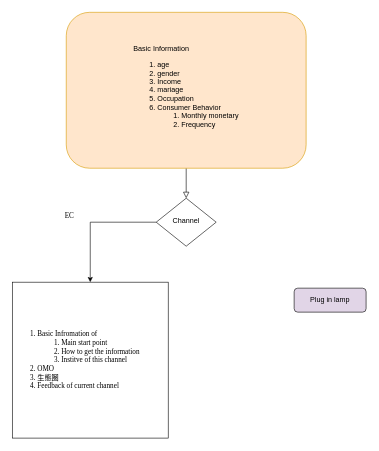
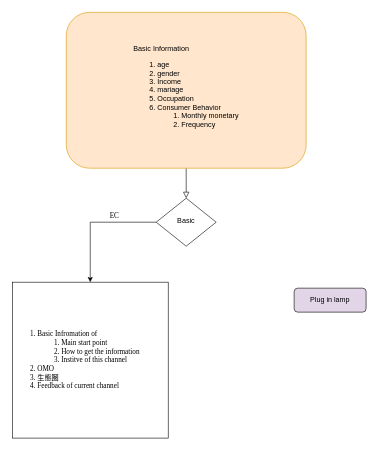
  <mxCell id="0" />
  <mxCell id="1" parent="0" />
  <mxCell id="2" value="" style="rounded=0;html=1;jettySize=auto;orthogonalLoop=1;fontSize=11;endArrow=block;endFill=0;endSize=8;strokeWidth=1;shadow=0;labelBackgroundColor=none;edgeStyle=orthogonalEdgeStyle;" parent="1" source="3" target="4" edge="1"><mxGeometry relative="1" as="geometry" /></mxCell>
  <mxCell id="3" value="&lt;div style=&quot;text-align: left&quot;&gt;&lt;span&gt;Basic Information&lt;/span&gt;&lt;/div&gt;&lt;ol&gt;&lt;li style=&quot;text-align: left&quot;&gt;age&lt;/li&gt;&lt;li style=&quot;text-align: left&quot;&gt;gender&lt;/li&gt;&lt;li style=&quot;text-align: left&quot;&gt;Income&lt;/li&gt;&lt;li style=&quot;text-align: left&quot;&gt;mariage&lt;/li&gt;&lt;li style=&quot;text-align: left&quot;&gt;Occupation&lt;/li&gt;&lt;li style=&quot;text-align: left&quot;&gt;Consumer Behavior&lt;/li&gt;&lt;ol&gt;&lt;li style=&quot;text-align: left&quot;&gt;Monthly monetary&lt;/li&gt;&lt;li style=&quot;text-align: left&quot;&gt;Frequency&lt;/li&gt;&lt;/ol&gt;&lt;/ol&gt;" style="rounded=1;whiteSpace=wrap;html=1;fontSize=12;glass=0;strokeWidth=1;shadow=0;fillColor=#ffe6cc;strokeColor=#d79b00;" parent="1" vertex="1"><mxGeometry x="110" y="20" width="400" height="260" as="geometry" /></mxCell>
- <mxCell id="4" value="Channel" style="rhombus;whiteSpace=wrap;html=1;shadow=0;fontFamily=Helvetica;fontSize=12;align=center;strokeWidth=1;spacing=6;spacingTop=-4;" parent="1" vertex="1"><mxGeometry x="260" y="330" width="100" height="80" as="geometry" /></mxCell>
+ <mxCell id="4" value="Basic" style="rhombus;whiteSpace=wrap;html=1;shadow=0;fontFamily=Helvetica;fontSize=12;align=center;strokeWidth=1;spacing=6;spacingTop=-4;" parent="1" vertex="1"><mxGeometry x="260" y="330" width="100" height="80" as="geometry" /></mxCell>
  <mxCell id="5" value="Plug in lamp" style="rounded=1;whiteSpace=wrap;html=1;fontSize=12;glass=0;strokeWidth=1;shadow=0;fillColor=#e1d5e7;" parent="1" vertex="1"><mxGeometry x="490" y="480" width="120" height="40" as="geometry" /></mxCell>
  <mxCell id="6" value="" style="endArrow=classic;html=1;rounded=0;entryX=0.5;entryY=0;entryDx=0;entryDy=0;exitX=0;exitY=0.5;exitDx=0;exitDy=0;fontFamily=Verdana;" edge="1" parent="1" source="4" target="8"><mxGeometry width="50" height="50" relative="1" as="geometry"><mxPoint x="550" y="350" as="sourcePoint" /><mxPoint x="150" y="430" as="targetPoint" /><Array as="points"><mxPoint x="150" y="370" /></Array></mxGeometry></mxCell>
- <mxCell id="7" value="EC" style="text;html=1;resizable=0;autosize=1;align=center;verticalAlign=middle;points=[];fillColor=none;strokeColor=none;rounded=0;fontFamily=Verdana;" vertex="1" parent="1"><mxGeometry x="100" y="350" width="30" height="20" as="geometry" /></mxCell>
+ <mxCell id="7" value="EC" style="text;html=1;resizable=0;autosize=1;align=center;verticalAlign=middle;points=[];fillColor=none;strokeColor=none;rounded=0;fontFamily=Verdana;" vertex="1" parent="1"><mxGeometry x="175" y="350" width="30" height="20" as="geometry" /></mxCell>
  <mxCell id="8" value="&lt;ol&gt;&lt;li&gt;Basic Infromation of&lt;/li&gt;&lt;ol&gt;&lt;li&gt;Main start point&lt;/li&gt;&lt;li&gt;How to get the information&lt;/li&gt;&lt;li&gt;Institve of this channel&lt;/li&gt;&lt;/ol&gt;&lt;li&gt;OMO&lt;/li&gt;&lt;li&gt;生態圈&lt;/li&gt;&lt;li&gt;Feedback of current channel&lt;/li&gt;&lt;/ol&gt;" style="whiteSpace=wrap;html=1;aspect=fixed;fontFamily=Verdana;align=left;" vertex="1" parent="1"><mxGeometry x="20" y="470" width="260" height="260" as="geometry" /></mxCell>
